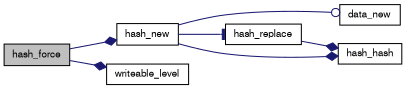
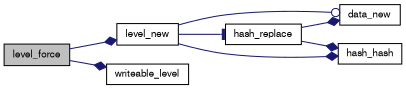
  digraph {
    rankdir=LR
    node [color=black fontname=FreeSans fontsize=10 shape=record]
    edge [arrowhead=diamond color=midnightblue fontname=FreeSans fontsize=10 labelfontname=FreeSans labelfontsize=10 style=solid]
-   n1 [fillcolor=grey75 fontcolor=black height=0.2 label=hash_force style=filled width=0.4]
-   n2 [height=0.2 label=hash_new width=0.4]
+   n1 [fillcolor=grey75 fontcolor=black height=0.2 label=level_force style=filled width=0.4]
+   n2 [height=0.2 label=level_new width=0.4]
    n3 [height=0.2 label=writeable_level width=0.4]
    n4 [height=0.2 label=hash_replace width=0.4]
    n5 [height=0.2 label=data_new width=0.4]
    n6 [height=0.2 label=hash_hash width=0.4]
    n1 -> n2
    n1 -> n3
    n2 -> n4 [arrowhead=tee]
    n2 -> n5 [arrowhead=odot]
    n2 -> n6
+   n4 -> n5
    n4 -> n6
  }
